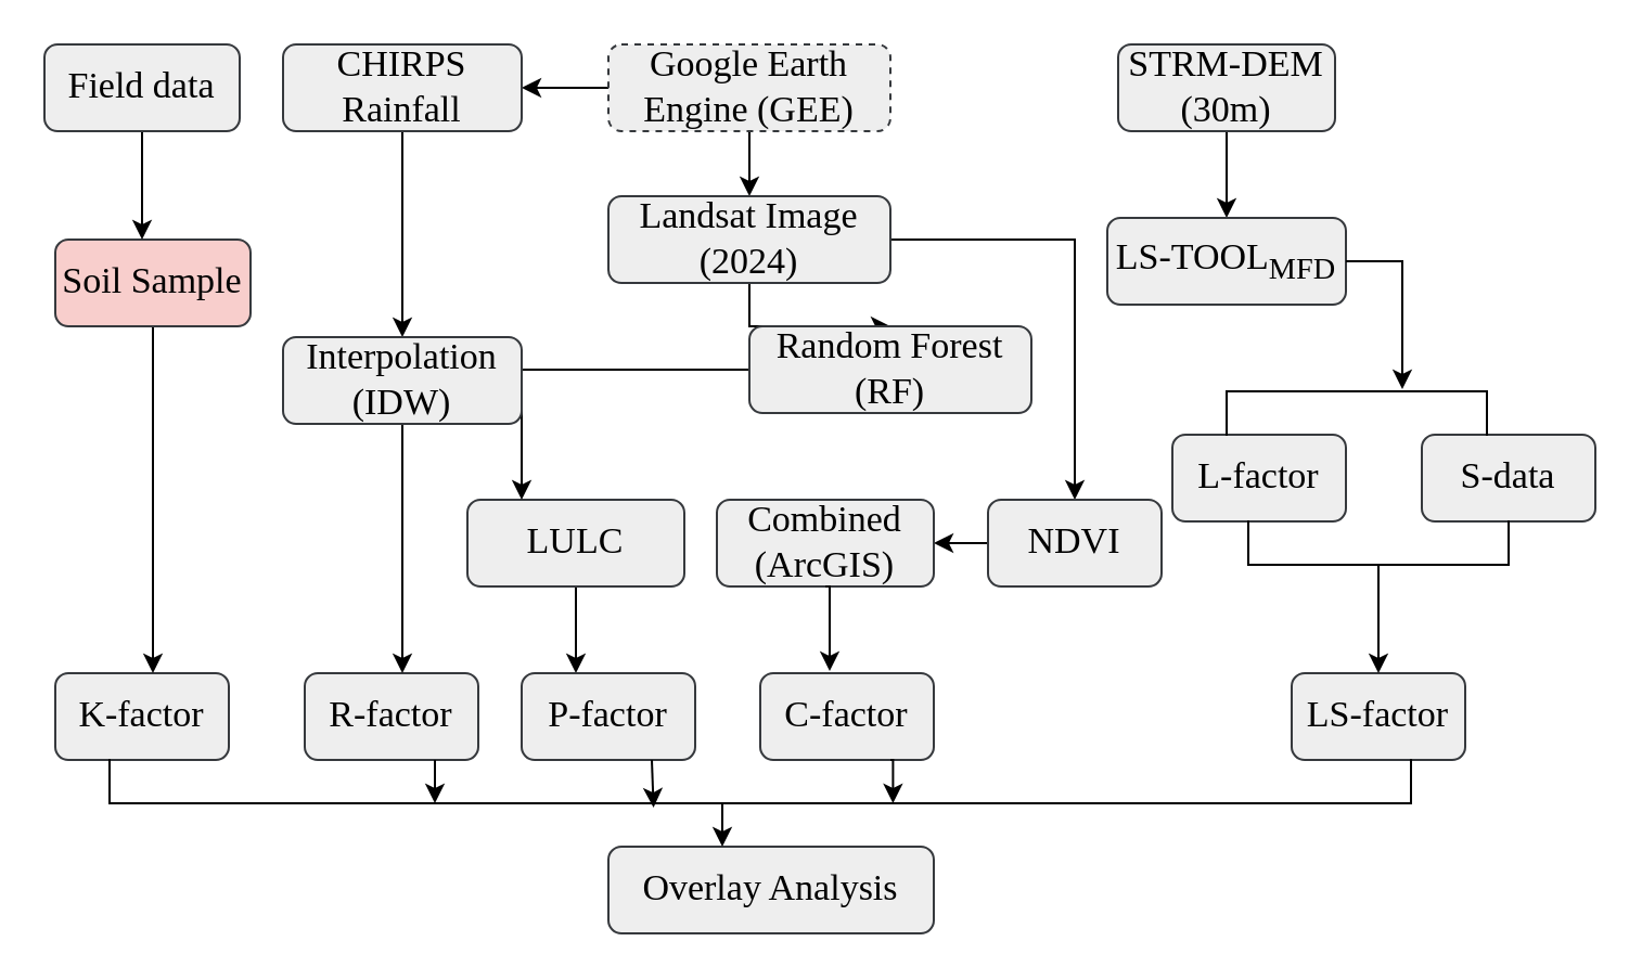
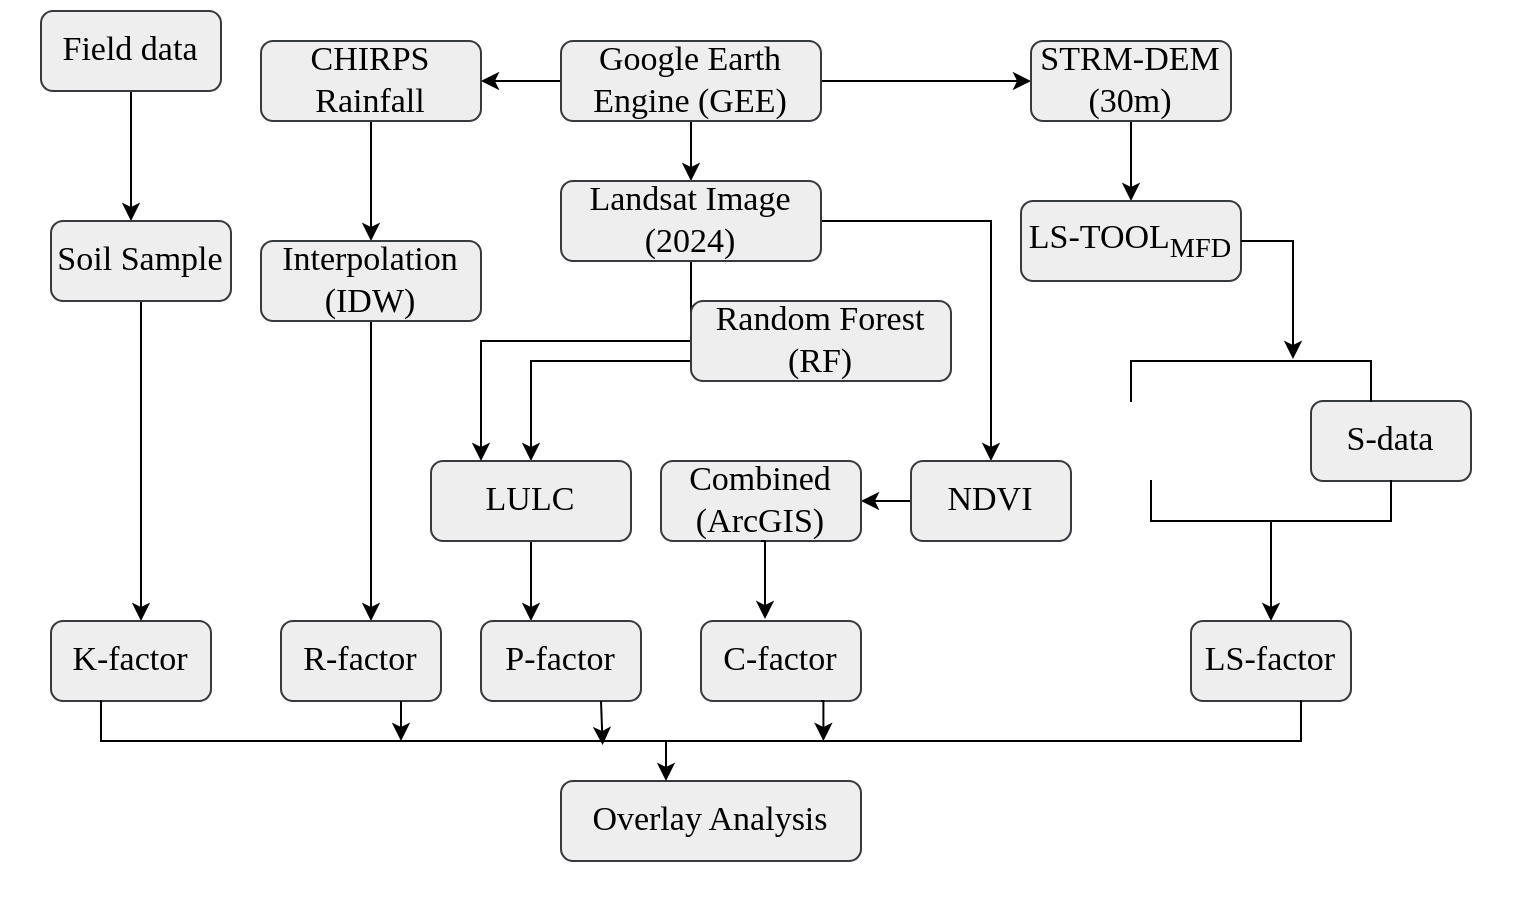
  <mxCell id="0" />
  <mxCell id="1" parent="0" />
  <mxCell id="2" style="edgeStyle=orthogonalEdgeStyle;rounded=0;orthogonalLoop=1;jettySize=auto;html=1;exitX=0.5;exitY=1;exitDx=0;exitDy=0;" parent="1" source="5" target="8" edge="1"><mxGeometry relative="1" as="geometry" /></mxCell>
  <mxCell id="3" style="edgeStyle=orthogonalEdgeStyle;rounded=0;orthogonalLoop=1;jettySize=auto;html=1;exitX=0;exitY=0.5;exitDx=0;exitDy=0;entryX=1;entryY=0.5;entryDx=0;entryDy=0;" parent="1" source="5" target="29" edge="1"><mxGeometry relative="1" as="geometry" /></mxCell>
- <mxCell id="5" value="&lt;font style=&quot;font-size: 17px;&quot; face=&quot;Times New Roman&quot;&gt;Google Earth Engine (GEE)&lt;/font&gt;" style="rounded=1;whiteSpace=wrap;html=1;fillColor=#eeeeee;strokeColor=#36393d;dashed=1;" parent="1" vertex="1"><mxGeometry x="280" y="20" width="130" height="40" as="geometry" /></mxCell>
- <mxCell id="6" style="edgeStyle=orthogonalEdgeStyle;rounded=0;orthogonalLoop=1;jettySize=auto;html=1;exitX=0.5;exitY=1;exitDx=0;exitDy=0;" parent="1" source="8" target="12" edge="1"><mxGeometry relative="1" as="geometry" /></mxCell>
+ <mxCell id="4" style="edgeStyle=orthogonalEdgeStyle;rounded=0;orthogonalLoop=1;jettySize=auto;html=1;exitX=1;exitY=0.5;exitDx=0;exitDy=0;entryX=0;entryY=0.5;entryDx=0;entryDy=0;" edge="1" parent="1" source="5" target="22"><mxGeometry relative="1" as="geometry" /></mxCell>
+ <mxCell id="5" value="&lt;font style=&quot;font-size: 17px;&quot; face=&quot;Times New Roman&quot;&gt;Google Earth Engine (GEE)&lt;/font&gt;" style="rounded=1;whiteSpace=wrap;html=1;fillColor=#eeeeee;strokeColor=#36393d;" parent="1" vertex="1"><mxGeometry x="280" y="20" width="130" height="40" as="geometry" /></mxCell>
+ <mxCell id="6" style="edgeStyle=orthogonalEdgeStyle;rounded=0;orthogonalLoop=1;jettySize=auto;html=1;exitX=0.5;exitY=1;exitDx=0;exitDy=0;" parent="1" source="8" target="10" edge="1"><mxGeometry relative="1" as="geometry" /></mxCell>
  <mxCell id="7" style="edgeStyle=orthogonalEdgeStyle;rounded=0;orthogonalLoop=1;jettySize=auto;html=1;exitX=1;exitY=0.5;exitDx=0;exitDy=0;entryX=0.5;entryY=0;entryDx=0;entryDy=0;" parent="1" source="8" target="14" edge="1"><mxGeometry relative="1" as="geometry" /></mxCell>
  <mxCell id="8" value="&lt;font style=&quot;font-size: 17px;&quot; face=&quot;Times New Roman&quot;&gt;Landsat Image (2024)&lt;/font&gt;" style="rounded=1;whiteSpace=wrap;html=1;fillColor=#eeeeee;strokeColor=#36393d;" parent="1" vertex="1"><mxGeometry x="280" y="90" width="130" height="40" as="geometry" /></mxCell>
  <mxCell id="9" style="edgeStyle=orthogonalEdgeStyle;rounded=0;orthogonalLoop=1;jettySize=auto;html=1;exitX=0.5;exitY=1;exitDx=0;exitDy=0;" parent="1" source="10" edge="1"><mxGeometry relative="1" as="geometry"><mxPoint x="265" y="310" as="targetPoint" /></mxGeometry></mxCell>
  <mxCell id="10" value="&lt;font style=&quot;font-size: 17px;&quot; face=&quot;Times New Roman&quot;&gt;LULC&lt;/font&gt;" style="rounded=1;whiteSpace=wrap;html=1;fillColor=#eeeeee;strokeColor=#36393d;" parent="1" vertex="1"><mxGeometry x="215" y="230" width="100" height="40" as="geometry" /></mxCell>
  <mxCell id="11" style="edgeStyle=orthogonalEdgeStyle;rounded=0;orthogonalLoop=1;jettySize=auto;html=1;exitX=0;exitY=0.5;exitDx=0;exitDy=0;entryX=0.25;entryY=0;entryDx=0;entryDy=0;" parent="1" source="12" target="10" edge="1"><mxGeometry relative="1" as="geometry" /></mxCell>
  <mxCell id="12" value="&lt;font style=&quot;font-size: 17px;&quot; face=&quot;Times New Roman&quot;&gt;Random Forest (RF)&lt;/font&gt;" style="rounded=1;whiteSpace=wrap;html=1;fillColor=#eeeeee;strokeColor=#36393d;" parent="1" vertex="1"><mxGeometry x="345" y="150" width="130" height="40" as="geometry" /></mxCell>
  <mxCell id="13" style="edgeStyle=orthogonalEdgeStyle;rounded=0;orthogonalLoop=1;jettySize=auto;html=1;exitX=0;exitY=0.5;exitDx=0;exitDy=0;" parent="1" source="14" target="37" edge="1"><mxGeometry relative="1" as="geometry" /></mxCell>
  <mxCell id="14" value="&lt;font style=&quot;font-size: 17px;&quot; face=&quot;Times New Roman&quot;&gt;NDVI&lt;/font&gt;" style="rounded=1;whiteSpace=wrap;html=1;fillColor=#eeeeee;strokeColor=#36393d;" parent="1" vertex="1"><mxGeometry x="455" y="230" width="80" height="40" as="geometry" /></mxCell>
  <mxCell id="15" value="&lt;font style=&quot;font-size: 17px;&quot; face=&quot;Times New Roman&quot;&gt;R-factor&lt;/font&gt;" style="rounded=1;whiteSpace=wrap;html=1;fillColor=#eeeeee;strokeColor=#36393d;" parent="1" vertex="1"><mxGeometry x="140" y="310" width="80" height="40" as="geometry" /></mxCell>
  <mxCell id="16" value="&lt;font style=&quot;font-size: 17px;&quot; face=&quot;Times New Roman&quot;&gt;P-factor&lt;/font&gt;" style="rounded=1;whiteSpace=wrap;html=1;fillColor=#eeeeee;strokeColor=#36393d;" parent="1" vertex="1"><mxGeometry x="240" y="310" width="80" height="40" as="geometry" /></mxCell>
  <mxCell id="17" value="&lt;font style=&quot;font-size: 17px;&quot; face=&quot;Times New Roman&quot;&gt;LS-factor&lt;/font&gt;" style="rounded=1;whiteSpace=wrap;html=1;fillColor=#eeeeee;strokeColor=#36393d;" parent="1" vertex="1"><mxGeometry x="595" y="310" width="80" height="40" as="geometry" /></mxCell>
  <mxCell id="18" value="&lt;font style=&quot;font-size: 17px;&quot; face=&quot;Times New Roman&quot;&gt;C-factor&lt;/font&gt;" style="rounded=1;whiteSpace=wrap;html=1;fillColor=#eeeeee;strokeColor=#36393d;" parent="1" vertex="1"><mxGeometry x="350" y="310" width="80" height="40" as="geometry" /></mxCell>
  <mxCell id="19" value="&lt;font style=&quot;font-size: 17px;&quot; face=&quot;Times New Roman&quot;&gt;K-factor&lt;/font&gt;" style="rounded=1;whiteSpace=wrap;html=1;fillColor=#eeeeee;strokeColor=#36393d;" parent="1" vertex="1"><mxGeometry x="25" y="310" width="80" height="40" as="geometry" /></mxCell>
  <mxCell id="20" value="&lt;font style=&quot;font-size: 17px;&quot; face=&quot;Times New Roman&quot;&gt;Overlay Analysis&lt;/font&gt;" style="rounded=1;whiteSpace=wrap;html=1;fillColor=#eeeeee;strokeColor=#36393d;" parent="1" vertex="1"><mxGeometry x="280" y="390" width="150" height="40" as="geometry" /></mxCell>
  <mxCell id="21" style="edgeStyle=orthogonalEdgeStyle;rounded=0;orthogonalLoop=1;jettySize=auto;html=1;exitX=0.5;exitY=1;exitDx=0;exitDy=0;entryX=0.5;entryY=0;entryDx=0;entryDy=0;" parent="1" source="22" target="23" edge="1"><mxGeometry relative="1" as="geometry" /></mxCell>
  <mxCell id="22" value="&lt;font style=&quot;font-size: 17px;&quot; face=&quot;Times New Roman&quot;&gt;STRM-DEM (30m)&lt;/font&gt;" style="rounded=1;whiteSpace=wrap;html=1;fillColor=#eeeeee;strokeColor=#36393d;" parent="1" vertex="1"><mxGeometry x="515" y="20" width="100" height="40" as="geometry" /></mxCell>
  <mxCell id="23" value="&lt;font style=&quot;font-size: 17px;&quot; face=&quot;Times New Roman&quot;&gt;LS-TOOL&lt;sub&gt;MFD&lt;/sub&gt;&lt;/font&gt;" style="rounded=1;whiteSpace=wrap;html=1;fillColor=#eeeeee;strokeColor=#36393d;" parent="1" vertex="1"><mxGeometry x="510" y="100" width="110" height="40" as="geometry" /></mxCell>
- <mxCell id="24" value="&lt;font style=&quot;font-size: 17px;&quot; face=&quot;Times New Roman&quot;&gt;L-factor&lt;/font&gt;" style="rounded=1;whiteSpace=wrap;html=1;fillColor=#eeeeee;strokeColor=#36393d;" parent="1" vertex="1"><mxGeometry x="540" y="200" width="80" height="40" as="geometry" /></mxCell>
  <mxCell id="25" value="&lt;font style=&quot;font-size: 17px;&quot; face=&quot;Times New Roman&quot;&gt;S-data&lt;/font&gt;" style="rounded=1;whiteSpace=wrap;html=1;fillColor=#eeeeee;strokeColor=#36393d;" parent="1" vertex="1"><mxGeometry x="655" y="200" width="80" height="40" as="geometry" /></mxCell>
  <mxCell id="26" style="edgeStyle=orthogonalEdgeStyle;rounded=0;orthogonalLoop=1;jettySize=auto;html=1;exitX=0.5;exitY=1;exitDx=0;exitDy=0;" parent="1" source="27" edge="1"><mxGeometry relative="1" as="geometry"><mxPoint x="70" y="310" as="targetPoint" /></mxGeometry></mxCell>
- <mxCell id="27" value="&lt;font style=&quot;font-size: 17px;&quot; face=&quot;Times New Roman&quot;&gt;Soil Sample&lt;/font&gt;" style="rounded=1;whiteSpace=wrap;html=1;fillColor=#f8cecc;strokeColor=#36393d;" parent="1" vertex="1"><mxGeometry x="25" y="110" width="90" height="40" as="geometry" /></mxCell>
+ <mxCell id="27" value="&lt;font style=&quot;font-size: 17px;&quot; face=&quot;Times New Roman&quot;&gt;Soil Sample&lt;/font&gt;" style="rounded=1;whiteSpace=wrap;html=1;fillColor=#eeeeee;strokeColor=#36393d;" parent="1" vertex="1"><mxGeometry x="25" y="110" width="90" height="40" as="geometry" /></mxCell>
  <mxCell id="28" style="edgeStyle=orthogonalEdgeStyle;rounded=0;orthogonalLoop=1;jettySize=auto;html=1;exitX=0.5;exitY=1;exitDx=0;exitDy=0;entryX=0.5;entryY=0;entryDx=0;entryDy=0;" parent="1" source="29" target="33" edge="1"><mxGeometry relative="1" as="geometry" /></mxCell>
  <mxCell id="29" value="&lt;font style=&quot;font-size: 17px;&quot; face=&quot;Times New Roman&quot;&gt;CHIRPS Rainfall&lt;/font&gt;" style="rounded=1;whiteSpace=wrap;html=1;fillColor=#eeeeee;strokeColor=#36393d;" parent="1" vertex="1"><mxGeometry x="130" y="20" width="110" height="40" as="geometry" /></mxCell>
  <mxCell id="30" style="edgeStyle=orthogonalEdgeStyle;rounded=0;orthogonalLoop=1;jettySize=auto;html=1;exitX=0.5;exitY=1;exitDx=0;exitDy=0;" parent="1" source="31" edge="1"><mxGeometry relative="1" as="geometry"><mxPoint x="65" y="110" as="targetPoint" /></mxGeometry></mxCell>
- <mxCell id="31" value="&lt;font style=&quot;font-size: 17px;&quot; face=&quot;Times New Roman&quot;&gt;Field data&lt;/font&gt;" style="rounded=1;whiteSpace=wrap;html=1;fillColor=#eeeeee;strokeColor=#36393d;" parent="1" vertex="1"><mxGeometry x="20" y="20" width="90" height="40" as="geometry" /></mxCell>
+ <mxCell id="31" value="&lt;font style=&quot;font-size: 17px;&quot; face=&quot;Times New Roman&quot;&gt;Field data&lt;/font&gt;" style="rounded=1;whiteSpace=wrap;html=1;fillColor=#eeeeee;strokeColor=#36393d;" parent="1" vertex="1"><mxGeometry x="20" y="5" width="90" height="40" as="geometry" /></mxCell>
  <mxCell id="32" style="edgeStyle=orthogonalEdgeStyle;rounded=0;orthogonalLoop=1;jettySize=auto;html=1;exitX=0.5;exitY=1;exitDx=0;exitDy=0;" parent="1" source="33" edge="1"><mxGeometry relative="1" as="geometry"><mxPoint x="185" y="310" as="targetPoint" /></mxGeometry></mxCell>
- <mxCell id="33" value="&lt;font style=&quot;font-size: 17px;&quot; face=&quot;Times New Roman&quot;&gt;Interpolation (IDW)&lt;/font&gt;" style="rounded=1;whiteSpace=wrap;html=1;fillColor=#eeeeee;strokeColor=#36393d;" parent="1" vertex="1"><mxGeometry x="130" y="155" width="110" height="40" as="geometry" /></mxCell>
+ <mxCell id="33" value="&lt;font style=&quot;font-size: 17px;&quot; face=&quot;Times New Roman&quot;&gt;Interpolation (IDW)&lt;/font&gt;" style="rounded=1;whiteSpace=wrap;html=1;fillColor=#eeeeee;strokeColor=#36393d;" parent="1" vertex="1"><mxGeometry x="130" y="120" width="110" height="40" as="geometry" /></mxCell>
  <mxCell id="34" value="" style="shape=partialRectangle;whiteSpace=wrap;html=1;bottom=1;right=1;left=1;top=0;fillColor=none;routingCenterX=-0.5;rotation=-180;" parent="1" vertex="1"><mxGeometry x="565" y="180" width="120" height="20" as="geometry" /></mxCell>
  <mxCell id="35" style="edgeStyle=orthogonalEdgeStyle;rounded=0;orthogonalLoop=1;jettySize=auto;html=1;exitX=0.5;exitY=1;exitDx=0;exitDy=0;" parent="1" source="36" edge="1"><mxGeometry relative="1" as="geometry"><mxPoint x="635" y="310" as="targetPoint" /></mxGeometry></mxCell>
  <mxCell id="36" value="" style="shape=partialRectangle;whiteSpace=wrap;html=1;bottom=1;right=1;left=1;top=0;fillColor=none;routingCenterX=-0.5;rotation=0;" parent="1" vertex="1"><mxGeometry x="575" y="240" width="120" height="20" as="geometry" /></mxCell>
  <mxCell id="37" value="&lt;font style=&quot;font-size: 17px;&quot; face=&quot;Times New Roman&quot;&gt;Combined (ArcGIS)&lt;/font&gt;" style="rounded=1;whiteSpace=wrap;html=1;fillColor=#eeeeee;strokeColor=#36393d;" parent="1" vertex="1"><mxGeometry x="330" y="230" width="100" height="40" as="geometry" /></mxCell>
  <mxCell id="38" style="edgeStyle=orthogonalEdgeStyle;rounded=0;orthogonalLoop=1;jettySize=auto;html=1;exitX=0.5;exitY=1;exitDx=0;exitDy=0;entryX=0.4;entryY=-0.025;entryDx=0;entryDy=0;entryPerimeter=0;" parent="1" source="37" target="18" edge="1"><mxGeometry relative="1" as="geometry" /></mxCell>
  <mxCell id="39" style="edgeStyle=orthogonalEdgeStyle;rounded=0;orthogonalLoop=1;jettySize=auto;html=1;exitX=1;exitY=0.5;exitDx=0;exitDy=0;entryX=0.325;entryY=1.05;entryDx=0;entryDy=0;entryPerimeter=0;" edge="1" parent="1" source="23" target="34"><mxGeometry relative="1" as="geometry" /></mxCell>
  <mxCell id="40" value="" style="shape=partialRectangle;whiteSpace=wrap;html=1;bottom=1;right=1;left=1;top=0;fillColor=none;routingCenterX=-0.5;rotation=0;" vertex="1" parent="1"><mxGeometry x="50" y="350" width="600" height="20" as="geometry" /></mxCell>
  <mxCell id="41" style="edgeStyle=orthogonalEdgeStyle;rounded=0;orthogonalLoop=1;jettySize=auto;html=1;exitX=0.25;exitY=0;exitDx=0;exitDy=0;entryX=0.25;entryY=1;entryDx=0;entryDy=0;" edge="1" parent="1" source="40" target="40"><mxGeometry relative="1" as="geometry" /></mxCell>
  <mxCell id="42" style="edgeStyle=orthogonalEdgeStyle;rounded=0;orthogonalLoop=1;jettySize=auto;html=1;exitX=0.75;exitY=1;exitDx=0;exitDy=0;entryX=0.418;entryY=1.1;entryDx=0;entryDy=0;entryPerimeter=0;" edge="1" parent="1" source="16" target="40"><mxGeometry relative="1" as="geometry" /></mxCell>
  <mxCell id="43" style="edgeStyle=orthogonalEdgeStyle;rounded=0;orthogonalLoop=1;jettySize=auto;html=1;exitX=0.75;exitY=1;exitDx=0;exitDy=0;entryX=0.602;entryY=1;entryDx=0;entryDy=0;entryPerimeter=0;" edge="1" parent="1" source="18" target="40"><mxGeometry relative="1" as="geometry" /></mxCell>
  <mxCell id="44" style="edgeStyle=orthogonalEdgeStyle;rounded=0;orthogonalLoop=1;jettySize=auto;html=1;exitX=0.5;exitY=1;exitDx=0;exitDy=0;entryX=0.35;entryY=0;entryDx=0;entryDy=0;entryPerimeter=0;" edge="1" parent="1" source="40" target="20"><mxGeometry relative="1" as="geometry" /></mxCell>
